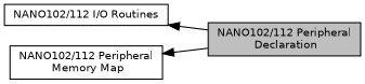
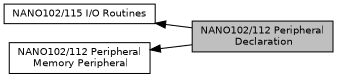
  digraph {
    rankdir=LR
    node [color=black fillcolor=white fontname=Helvetica fontsize=10 shape=box style=filled]
    edge [dir=back fontname=Helvetica fontsize=10 labelfontname=Helvetica labelfontsize=10 shape=plaintext style=solid]
-   n1 [height=0.2 label="NANO102/112 I/O Routines" width=0.4]
+   n1 [height=0.2 label="NANO102/115 I/O Routines" width=0.4]
    n2 [fillcolor=grey75 fontcolor=black height=0.2 label="NANO102/112 Peripheral\l Declaration" width=0.4]
-   n3 [height=0.2 label="NANO102/112 Peripheral\l Memory Map" width=0.4]
+   n3 [height=0.2 label="NANO102/112 Peripheral\l Memory Peripheral" width=0.4]
    n1 -> n2
    n3 -> n2
  }
